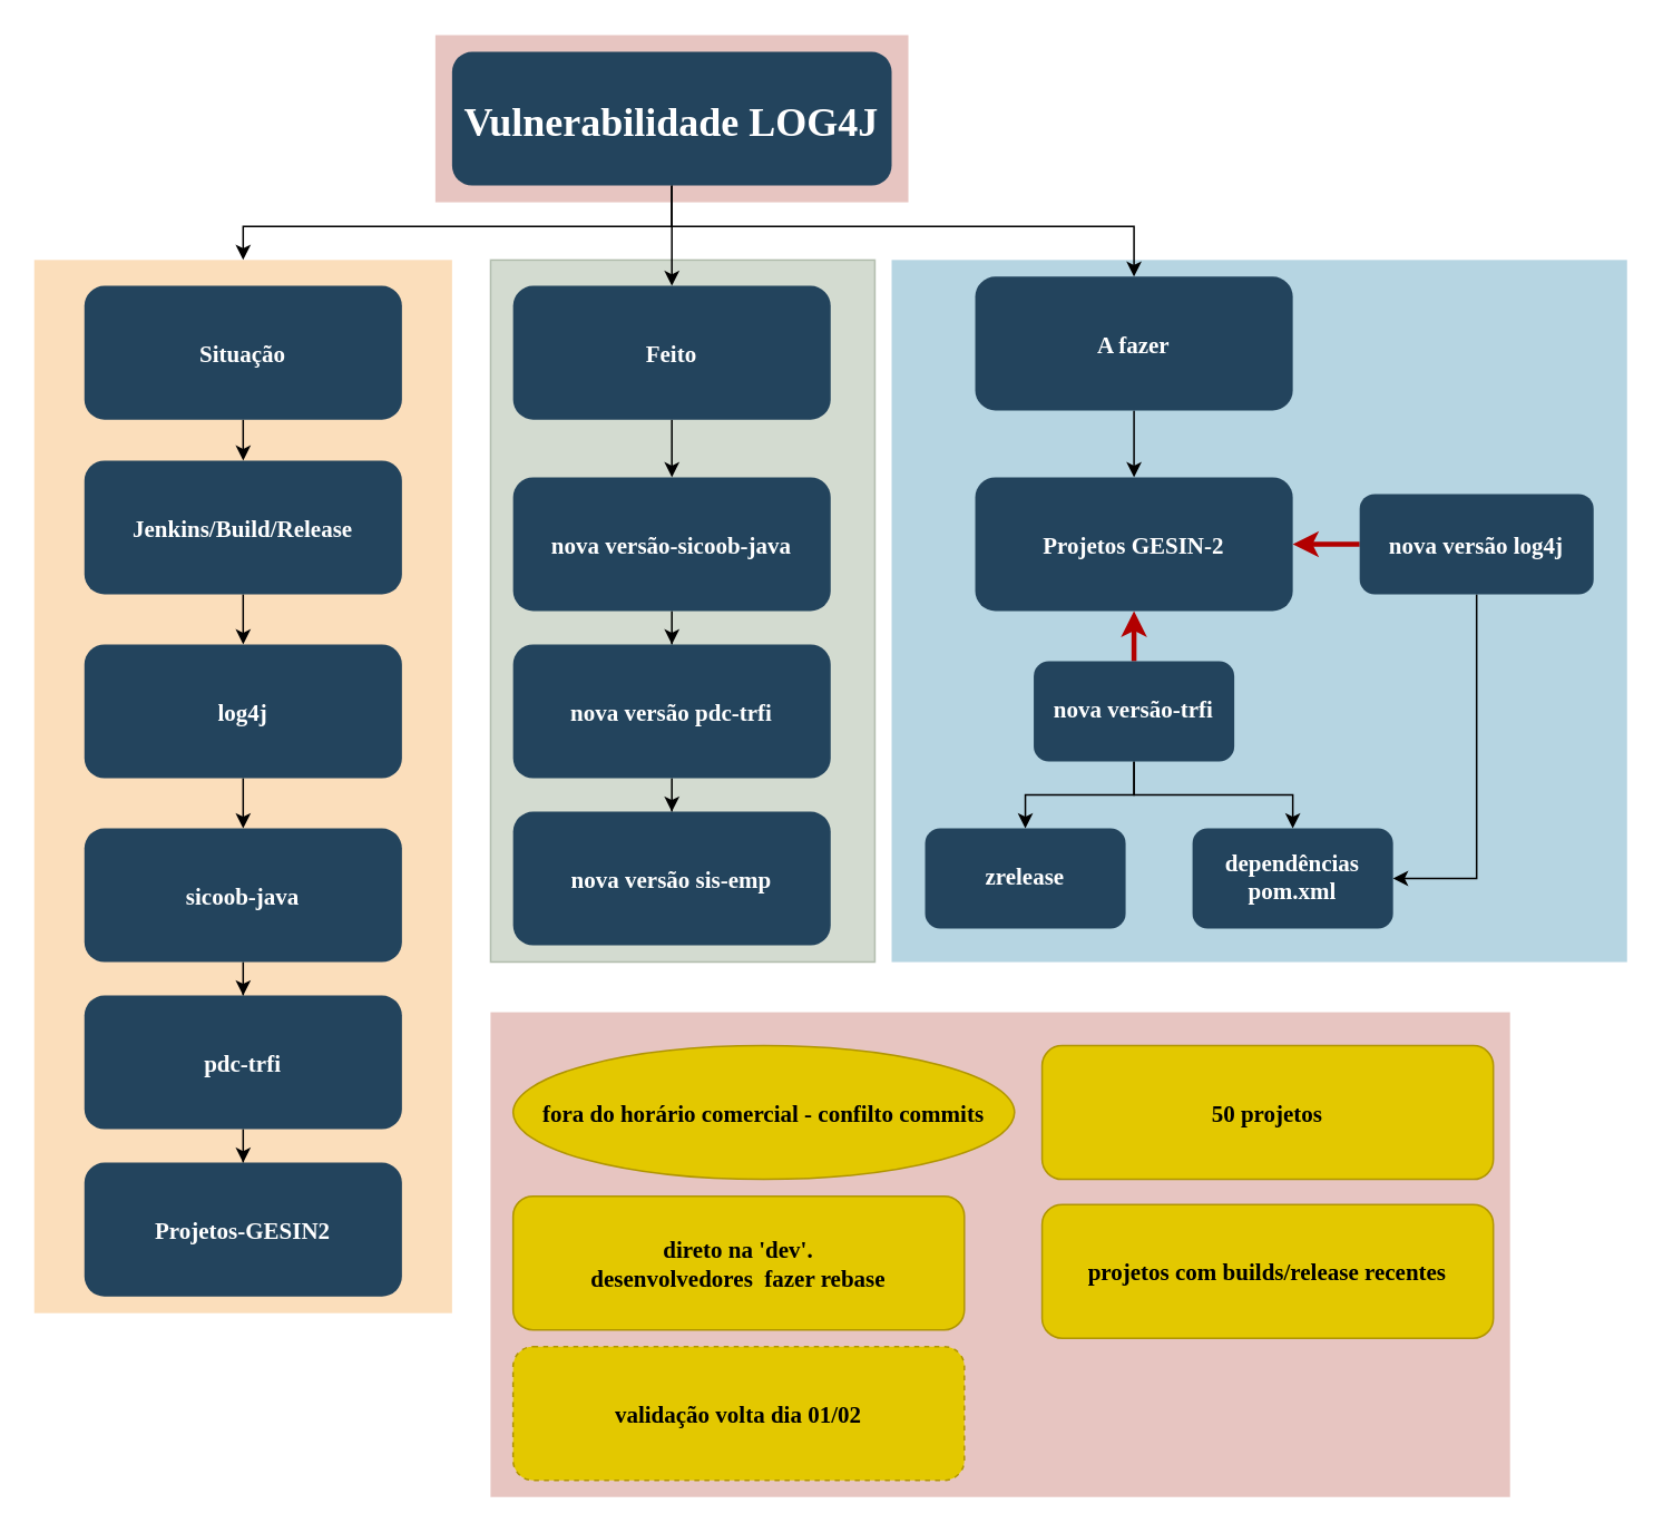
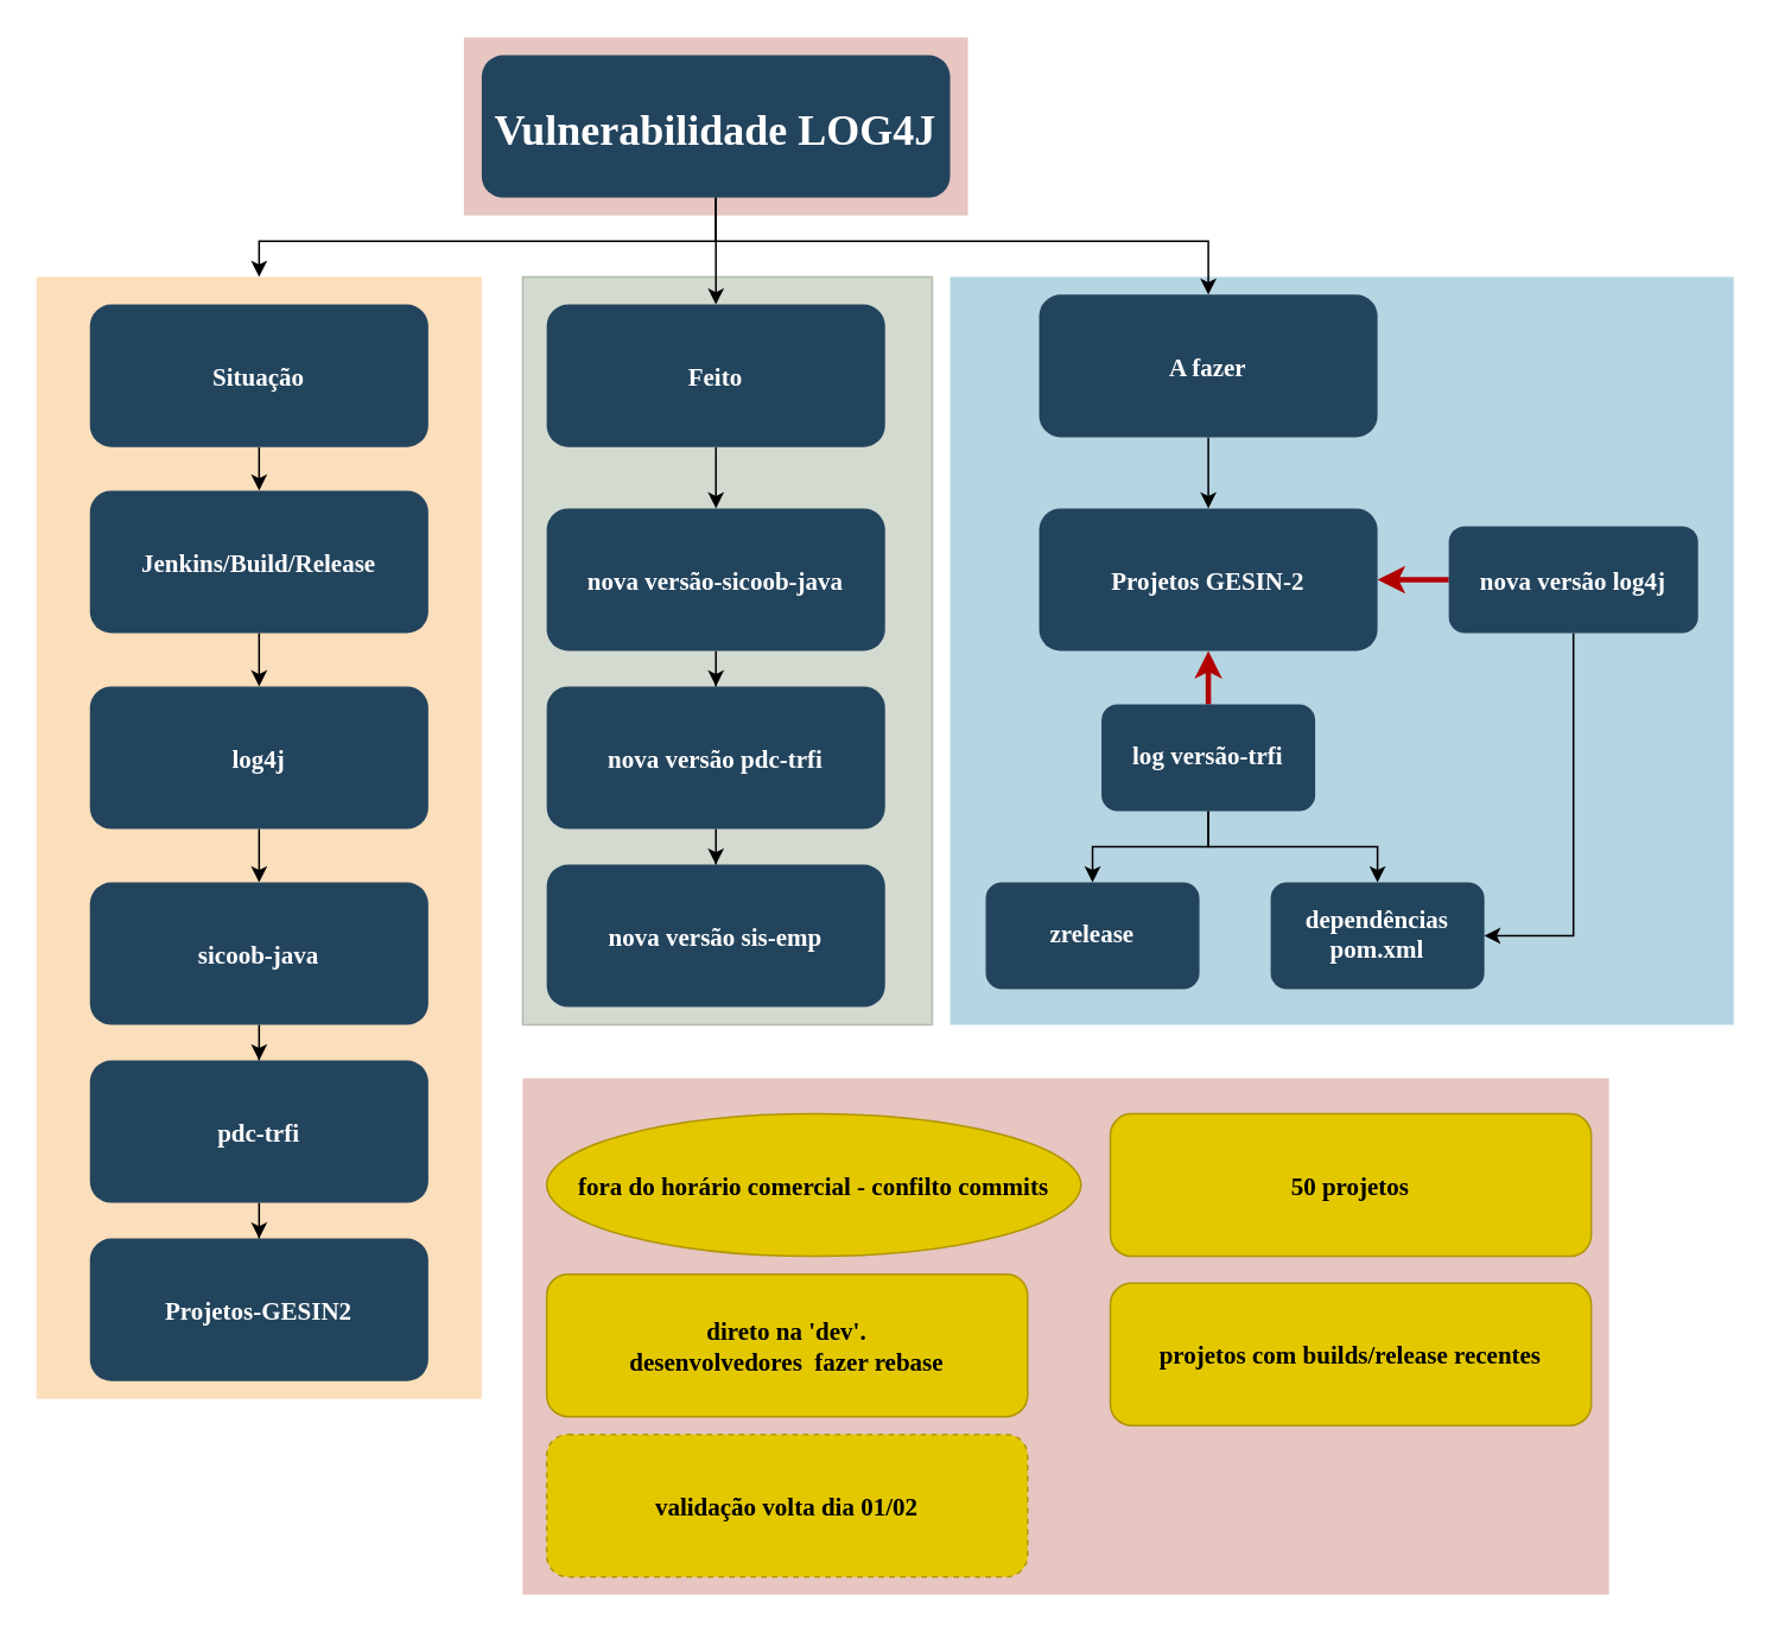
  <mxCell id="0" />
  <mxCell id="1" parent="0" />
  <mxCell id="2" value="" style="fillColor=#6d8764;strokeColor=#3A5431;opacity=30;fontColor=#ffffff;" parent="1" vertex="1"><mxGeometry x="293" y="155" width="230" height="420" as="geometry" /></mxCell>
  <mxCell id="3" value="" style="fillColor=#AE4132;strokeColor=none;opacity=30;" parent="1" vertex="1"><mxGeometry x="260" y="20.5" width="283" height="100" as="geometry" /></mxCell>
  <mxCell id="4" value="" style="fillColor=#10739E;strokeColor=none;opacity=30;" parent="1" vertex="1"><mxGeometry x="533" y="155" width="440" height="420" as="geometry" /></mxCell>
  <mxCell id="5" value="" style="fillColor=#F2931E;strokeColor=none;opacity=30;" parent="1" vertex="1"><mxGeometry x="20" y="155" width="250" height="630" as="geometry" /></mxCell>
  <mxCell id="6" value="" style="edgeStyle=orthogonalEdgeStyle;rounded=0;orthogonalLoop=1;jettySize=auto;html=1;fontSize=24;" parent="1" source="9" target="11" edge="1"><mxGeometry relative="1" as="geometry" /></mxCell>
  <mxCell id="7" style="edgeStyle=orthogonalEdgeStyle;rounded=0;orthogonalLoop=1;jettySize=auto;html=1;fontSize=24;" parent="1" source="9" target="5" edge="1"><mxGeometry relative="1" as="geometry"><Array as="points"><mxPoint x="402" y="135" /><mxPoint x="145" y="135" /></Array></mxGeometry></mxCell>
  <mxCell id="8" style="edgeStyle=orthogonalEdgeStyle;rounded=0;orthogonalLoop=1;jettySize=auto;html=1;fontSize=24;" parent="1" source="9" target="29" edge="1"><mxGeometry relative="1" as="geometry"><Array as="points"><mxPoint x="402" y="135" /><mxPoint x="678" y="135" /></Array></mxGeometry></mxCell>
  <mxCell id="9" value="Vulnerabilidade LOG4J" style="rounded=1;fillColor=#23445D;gradientColor=none;strokeColor=none;fontColor=#FFFFFF;fontStyle=1;fontFamily=Tahoma;fontSize=24;" parent="1" vertex="1"><mxGeometry x="270" y="30.5" width="263" height="80" as="geometry" /></mxCell>
  <mxCell id="10" value="" style="edgeStyle=orthogonalEdgeStyle;rounded=0;orthogonalLoop=1;jettySize=auto;html=1;" edge="1" parent="1" source="11" target="24"><mxGeometry relative="1" as="geometry" /></mxCell>
  <mxCell id="11" value="Feito" style="rounded=1;fillColor=#23445D;gradientColor=none;strokeColor=none;fontColor=#FFFFFF;fontStyle=1;fontFamily=Tahoma;fontSize=14" parent="1" vertex="1"><mxGeometry x="306.5" y="170.5" width="190" height="80" as="geometry" /></mxCell>
  <mxCell id="12" value="" style="edgeStyle=orthogonalEdgeStyle;rounded=0;orthogonalLoop=1;jettySize=auto;html=1;fontSize=24;" parent="1" source="13" target="15" edge="1"><mxGeometry relative="1" as="geometry" /></mxCell>
  <mxCell id="13" value="Situação" style="rounded=1;fillColor=#23445D;gradientColor=none;strokeColor=none;fontColor=#FFFFFF;fontStyle=1;fontFamily=Tahoma;fontSize=14" parent="1" vertex="1"><mxGeometry x="50" y="170.5" width="190" height="80" as="geometry" /></mxCell>
  <mxCell id="14" value="" style="edgeStyle=orthogonalEdgeStyle;rounded=0;orthogonalLoop=1;jettySize=auto;html=1;fontSize=24;" parent="1" source="15" target="17" edge="1"><mxGeometry relative="1" as="geometry" /></mxCell>
  <mxCell id="15" value="Jenkins/Build/Release" style="rounded=1;fillColor=#23445D;gradientColor=none;strokeColor=none;fontColor=#FFFFFF;fontStyle=1;fontFamily=Tahoma;fontSize=14" parent="1" vertex="1"><mxGeometry x="50" y="275" width="190" height="80" as="geometry" /></mxCell>
  <mxCell id="16" value="" style="edgeStyle=orthogonalEdgeStyle;rounded=0;orthogonalLoop=1;jettySize=auto;html=1;fontSize=24;" parent="1" source="17" target="19" edge="1"><mxGeometry relative="1" as="geometry" /></mxCell>
  <mxCell id="17" value="log4j" style="rounded=1;fillColor=#23445D;gradientColor=none;strokeColor=none;fontColor=#FFFFFF;fontStyle=1;fontFamily=Tahoma;fontSize=14" parent="1" vertex="1"><mxGeometry x="50" y="385" width="190" height="80" as="geometry" /></mxCell>
  <mxCell id="18" value="" style="edgeStyle=orthogonalEdgeStyle;rounded=0;orthogonalLoop=1;jettySize=auto;html=1;fontSize=24;" parent="1" source="19" target="21" edge="1"><mxGeometry relative="1" as="geometry" /></mxCell>
  <mxCell id="19" value="sicoob-java" style="rounded=1;fillColor=#23445D;gradientColor=none;strokeColor=none;fontColor=#FFFFFF;fontStyle=1;fontFamily=Tahoma;fontSize=14" parent="1" vertex="1"><mxGeometry x="50" y="495" width="190" height="80" as="geometry" /></mxCell>
  <mxCell id="20" value="" style="edgeStyle=orthogonalEdgeStyle;rounded=0;orthogonalLoop=1;jettySize=auto;html=1;fontSize=24;" parent="1" source="21" target="22" edge="1"><mxGeometry relative="1" as="geometry" /></mxCell>
  <mxCell id="21" value="pdc-trfi" style="rounded=1;fillColor=#23445D;gradientColor=none;strokeColor=none;fontColor=#FFFFFF;fontStyle=1;fontFamily=Tahoma;fontSize=14" parent="1" vertex="1"><mxGeometry x="50" y="595" width="190" height="80" as="geometry" /></mxCell>
  <mxCell id="22" value="Projetos-GESIN2" style="rounded=1;fillColor=#23445D;gradientColor=none;strokeColor=none;fontColor=#FFFFFF;fontStyle=1;fontFamily=Tahoma;fontSize=14" parent="1" vertex="1"><mxGeometry x="50" y="695" width="190" height="80" as="geometry" /></mxCell>
  <mxCell id="23" value="" style="edgeStyle=orthogonalEdgeStyle;rounded=0;orthogonalLoop=1;jettySize=auto;html=1;" edge="1" parent="1" source="24" target="26"><mxGeometry relative="1" as="geometry" /></mxCell>
  <mxCell id="24" value="nova versão-sicoob-java" style="rounded=1;fillColor=#23445D;gradientColor=none;strokeColor=none;fontColor=#FFFFFF;fontStyle=1;fontFamily=Tahoma;fontSize=14" parent="1" vertex="1"><mxGeometry x="306.5" y="285" width="190" height="80" as="geometry" /></mxCell>
  <mxCell id="25" value="" style="edgeStyle=orthogonalEdgeStyle;rounded=0;orthogonalLoop=1;jettySize=auto;html=1;" edge="1" parent="1" source="26" target="27"><mxGeometry relative="1" as="geometry" /></mxCell>
  <mxCell id="26" value="nova versão pdc-trfi" style="rounded=1;fillColor=#23445D;gradientColor=none;strokeColor=none;fontColor=#FFFFFF;fontStyle=1;fontFamily=Tahoma;fontSize=14" parent="1" vertex="1"><mxGeometry x="306.5" y="385" width="190" height="80" as="geometry" /></mxCell>
  <mxCell id="27" value="nova versão sis-emp" style="rounded=1;fillColor=#23445D;gradientColor=none;strokeColor=none;fontColor=#FFFFFF;fontStyle=1;fontFamily=Tahoma;fontSize=14" parent="1" vertex="1"><mxGeometry x="306.5" y="485" width="190" height="80" as="geometry" /></mxCell>
  <mxCell id="28" value="" style="edgeStyle=orthogonalEdgeStyle;rounded=0;orthogonalLoop=1;jettySize=auto;html=1;fontSize=24;" parent="1" source="29" target="30" edge="1"><mxGeometry relative="1" as="geometry" /></mxCell>
  <mxCell id="29" value="A fazer" style="rounded=1;fillColor=#23445D;gradientColor=none;strokeColor=none;fontColor=#FFFFFF;fontStyle=1;fontFamily=Tahoma;fontSize=14" parent="1" vertex="1"><mxGeometry x="583" y="165" width="190" height="80" as="geometry" /></mxCell>
  <mxCell id="30" value="Projetos GESIN-2" style="rounded=1;fillColor=#23445D;gradientColor=none;strokeColor=none;fontColor=#FFFFFF;fontStyle=1;fontFamily=Tahoma;fontSize=14" parent="1" vertex="1"><mxGeometry x="583" y="285" width="190" height="80" as="geometry" /></mxCell>
  <mxCell id="31" value="dependências&lt;br&gt;pom.xml" style="whiteSpace=wrap;html=1;fontSize=14;fontFamily=Tahoma;fillColor=#23445D;strokeColor=none;fontColor=#FFFFFF;rounded=1;gradientColor=none;fontStyle=1;" parent="1" vertex="1"><mxGeometry x="713" y="495" width="120" height="60" as="geometry" /></mxCell>
  <mxCell id="32" value="zrelease" style="whiteSpace=wrap;html=1;fontSize=14;fontFamily=Tahoma;fillColor=#23445D;strokeColor=none;fontColor=#FFFFFF;rounded=1;gradientColor=none;fontStyle=1;" parent="1" vertex="1"><mxGeometry x="553" y="495" width="120" height="60" as="geometry" /></mxCell>
  <mxCell id="33" style="edgeStyle=orthogonalEdgeStyle;rounded=0;orthogonalLoop=1;jettySize=auto;html=1;fontSize=24;" parent="1" source="36" target="32" edge="1"><mxGeometry relative="1" as="geometry" /></mxCell>
  <mxCell id="34" style="edgeStyle=orthogonalEdgeStyle;rounded=0;orthogonalLoop=1;jettySize=auto;html=1;entryX=0.5;entryY=0;entryDx=0;entryDy=0;fontSize=24;" parent="1" source="36" target="31" edge="1"><mxGeometry relative="1" as="geometry" /></mxCell>
  <mxCell id="35" value="" style="edgeStyle=orthogonalEdgeStyle;rounded=0;orthogonalLoop=1;jettySize=auto;html=1;fillColor=#e51400;strokeColor=#B20000;strokeWidth=3;" edge="1" parent="1" source="36" target="30"><mxGeometry relative="1" as="geometry" /></mxCell>
- <mxCell id="36" value="nova versão-trfi" style="whiteSpace=wrap;html=1;fontSize=14;fontFamily=Tahoma;fillColor=#23445D;strokeColor=none;fontColor=#FFFFFF;rounded=1;gradientColor=none;fontStyle=1;" parent="1" vertex="1"><mxGeometry x="618" y="395" width="120" height="60" as="geometry" /></mxCell>
+ <mxCell id="36" value="log versão-trfi" style="whiteSpace=wrap;html=1;fontSize=14;fontFamily=Tahoma;fillColor=#23445D;strokeColor=none;fontColor=#FFFFFF;rounded=1;gradientColor=none;fontStyle=1;" parent="1" vertex="1"><mxGeometry x="618" y="395" width="120" height="60" as="geometry" /></mxCell>
  <mxCell id="37" style="edgeStyle=orthogonalEdgeStyle;rounded=0;orthogonalLoop=1;jettySize=auto;html=1;entryX=1;entryY=0.5;entryDx=0;entryDy=0;fontSize=24;exitX=0.5;exitY=1;exitDx=0;exitDy=0;" parent="1" source="39" target="31" edge="1"><mxGeometry relative="1" as="geometry" /></mxCell>
  <mxCell id="38" value="" style="edgeStyle=orthogonalEdgeStyle;rounded=0;orthogonalLoop=1;jettySize=auto;html=1;fillColor=#e51400;strokeColor=#B20000;strokeWidth=3;" edge="1" parent="1" source="39" target="30"><mxGeometry relative="1" as="geometry" /></mxCell>
  <mxCell id="39" value="nova versão log4j" style="rounded=1;fillColor=#23445D;gradientColor=none;strokeColor=none;fontColor=#FFFFFF;fontStyle=1;fontFamily=Tahoma;fontSize=14" parent="1" vertex="1"><mxGeometry x="813" y="295" width="140" height="60" as="geometry" /></mxCell>
  <mxCell id="40" value="" style="fillColor=#AE4132;strokeColor=none;opacity=30;" vertex="1" parent="1"><mxGeometry x="293" y="605" width="610" height="290" as="geometry" /></mxCell>
  <mxCell id="41" value="fora do horário comercial - confilto commits" style="ellipse;fillColor=#e3c800;strokeColor=#B09500;fontStyle=1;fontFamily=Tahoma;fontSize=14;fontColor=#000000;" vertex="1" parent="1"><mxGeometry x="306.5" y="625" width="300" height="80" as="geometry" /></mxCell>
  <mxCell id="42" value="direto na 'dev'.&#10;desenvolvedores  fazer rebase" style="rounded=1;fillColor=#e3c800;strokeColor=#B09500;fontStyle=1;fontFamily=Tahoma;fontSize=14;fontColor=#000000;" vertex="1" parent="1"><mxGeometry x="306.5" y="715" width="270" height="80" as="geometry" /></mxCell>
  <mxCell id="43" value="validação volta dia 01/02" style="rounded=1;fillColor=#e3c800;strokeColor=#B09500;fontStyle=1;fontFamily=Tahoma;fontSize=14;fontColor=#000000;dashed=1;" vertex="1" parent="1"><mxGeometry x="306.5" y="805" width="270" height="80" as="geometry" /></mxCell>
  <mxCell id="44" value="50 projetos" style="rounded=1;fillColor=#e3c800;strokeColor=#B09500;fontStyle=1;fontFamily=Tahoma;fontSize=14;fontColor=#000000;" vertex="1" parent="1"><mxGeometry x="623" y="625" width="270" height="80" as="geometry" /></mxCell>
  <mxCell id="45" value="projetos com builds/release recentes" style="rounded=1;fillColor=#e3c800;strokeColor=#B09500;fontStyle=1;fontFamily=Tahoma;fontSize=14;fontColor=#000000;" vertex="1" parent="1"><mxGeometry x="623" y="720" width="270" height="80" as="geometry" /></mxCell>
